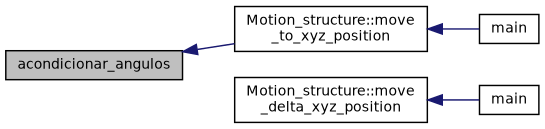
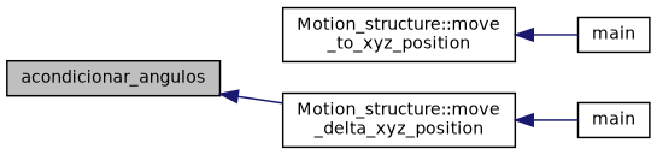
  digraph {
    rankdir=LR
    node [color=black fillcolor=white fontname=Helvetica fontsize=10 shape=record style=filled]
    edge [color=midnightblue dir=back fontname=Helvetica fontsize=10 labelfontname=Helvetica labelfontsize=10 style=solid]
    n1 [fillcolor=grey75 fontcolor=black height=0.2 label=acondicionar_angulos width=0.4]
    n2 [height=0.2 label="Motion_structure::move\l_to_xyz_position" width=0.4]
    n3 [height=0.2 label=main width=0.4]
    n4 [height=0.2 label="Motion_structure::move\l_delta_xyz_position" width=0.4]
    n5 [height=0.2 label=main width=0.4]
-   n1 -> n2
+   n1 -> n4
    n2 -> n3
    n4 -> n5
  }
